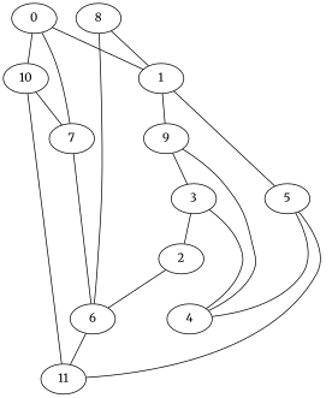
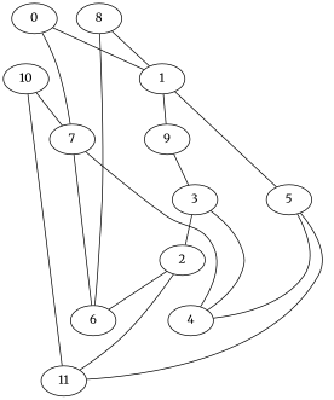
  strict graph {
    fontname=Merriweather
    node [fontname=Merriweather weight=0]
    edge [fontname=Merriweather weight=0]
    8
    1
    6
    9
    5
    4
    3
    11
    2
    0
    10
    7
    8 -- 1
    8 -- 6
    1 -- 9
    1 -- 5
-   9 -- 4
+   7 -- 4
    9 -- 3
    5 -- 4
    5 -- 11
    3 -- 4
    3 -- 2
    2 -- 6
-   6 -- 11
+   2 -- 11
    0 -- 1
-   0 -- 10
    0 -- 7
    10 -- 11
    10 -- 7
    7 -- 6
  }
